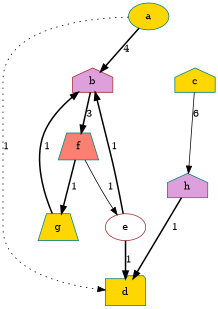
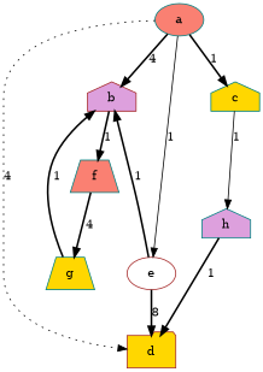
  digraph {
    node [color=teal fillcolor=gold shape=house style=filled]
    edge [style=bold]
-   n1 [label=a shape=ellipse]
+   n1 [fillcolor=salmon label=a shape=ellipse]
    n2 [color=brown fillcolor=plum label=b]
    n3 [label=c]
-   n4 [label=d shape=folder]
+   n4 [color=brown label=d shape=folder]
    n5 [color=brown fillcolor=white label=e shape=ellipse]
    n6 [fillcolor=salmon label=f shape=trapezium]
    n7 [fillcolor=plum label=h]
    n8 [label=g shape=trapezium]
    n1 -> n2 [label=4]
-   n1 -> n4 [label=1 style=dotted]
-   n6 -> n5 [label=1 style=solid]
-   n2 -> n6 [label=3]
-   n3 -> n7 [label=6 style=solid]
+   n1 -> n3 [label=1]
+   n1 -> n4 [label=4 style=dotted]
+   n1 -> n5 [label=1 style=solid]
+   n2 -> n6 [label=1]
+   n3 -> n7 [label=1 style=solid]
    n5 -> n2 [label=1]
-   n5 -> n4 [label=1]
-   n6 -> n8 [label=1]
+   n5 -> n4 [label=8]
+   n6 -> n8 [label=4]
    n7 -> n4 [label=1]
    n8 -> n2 [label=1]
  }
